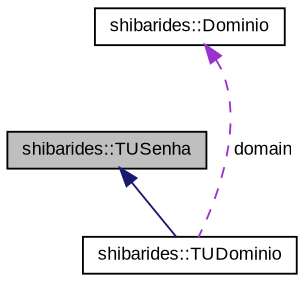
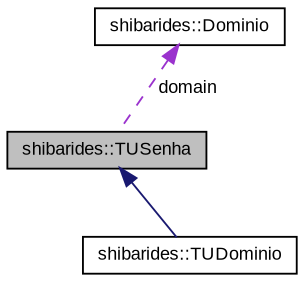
  digraph {
    fontname="Liberation Sans"
    node [color=black fillcolor=white fontname="Liberation Sans" fontsize=10 shape=record style=filled]
    edge [dir=back fontname="Liberation Sans" fontsize=10 labelfontname=Helvetica labelfontsize=10]
    n1 [fillcolor=grey75 fontcolor=black height=0.2 label="shibarides::TUSenha" width=0.4]
    n2 [height=0.2 label="shibarides::TUDominio" width=0.4]
    n3 [height=0.2 label="shibarides::Dominio" width=0.4]
    n1 -> n2 [color=midnightblue style=solid]
-   n3 -> n2 [color=darkorchid3 label=" domain" style=dashed]
+   n3 -> n1 [color=darkorchid3 label=" domain" style=dashed]
  }
